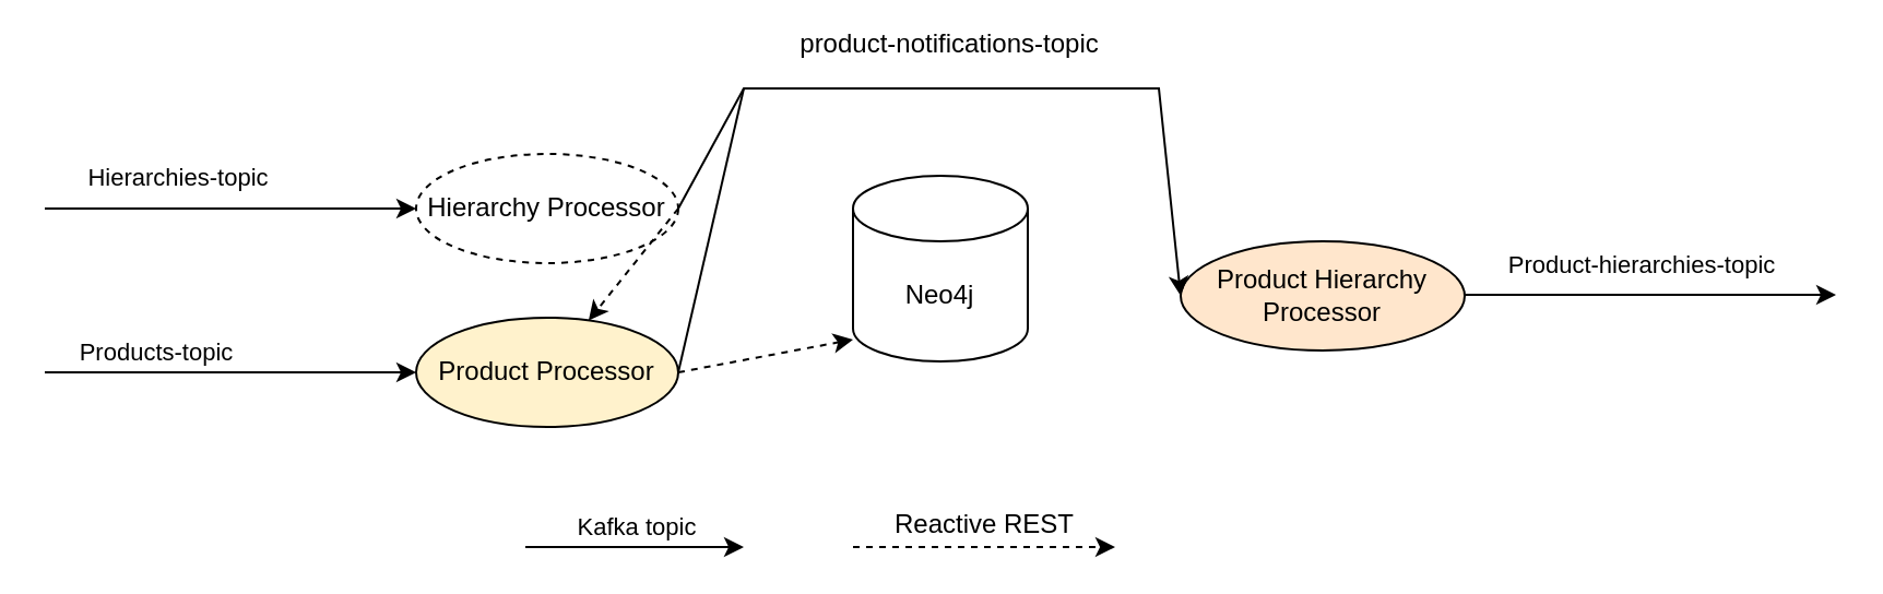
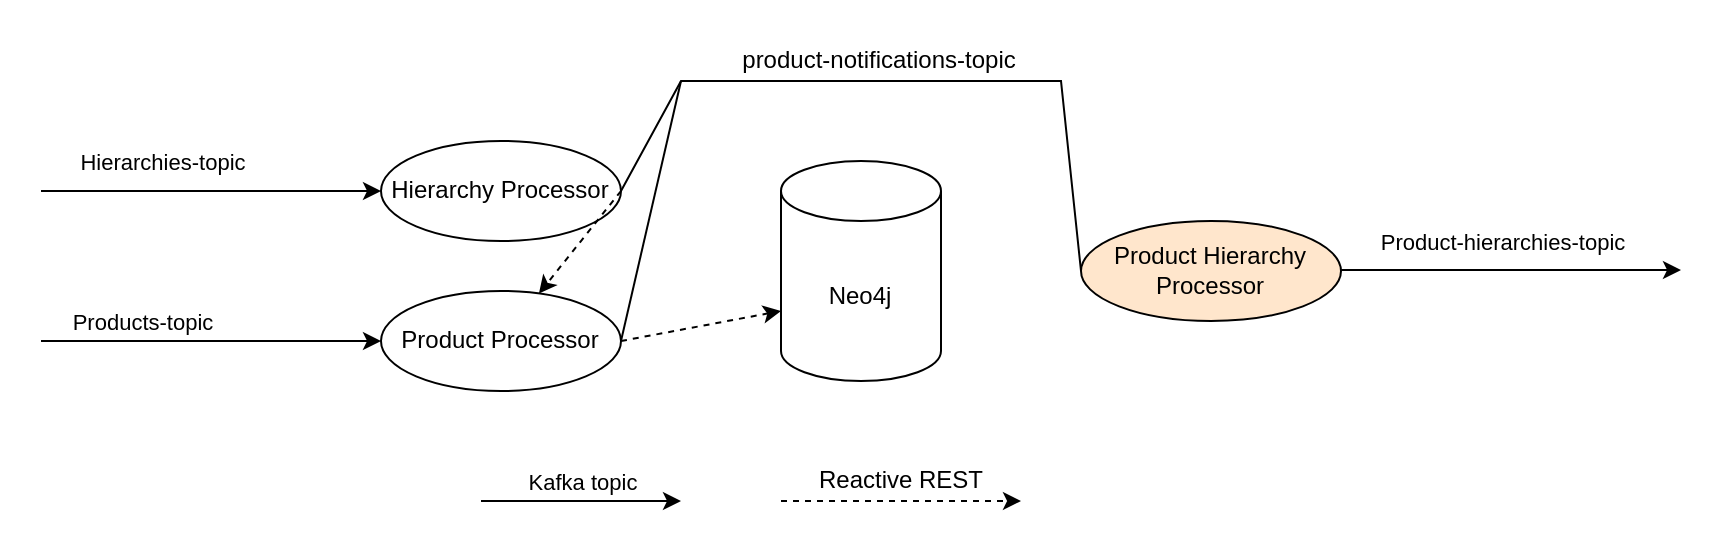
  <mxCell id="0" />
  <mxCell id="1" parent="0" />
- <mxCell id="2" value="Neo4j" style="shape=cylinder3;whiteSpace=wrap;html=1;boundedLbl=1;backgroundOutline=1;size=15;" parent="1" vertex="1"><mxGeometry x="390" y="80" width="80" height="85" as="geometry" /></mxCell>
- <mxCell id="3" value="&lt;span&gt;Product Processor&lt;/span&gt;" style="ellipse;whiteSpace=wrap;html=1;fillColor=#fff2cc;" parent="1" vertex="1"><mxGeometry x="190" y="145" width="120" height="50" as="geometry" /></mxCell>
- <mxCell id="4" value="&lt;span&gt;Hierarchy Processor&lt;/span&gt;" style="ellipse;whiteSpace=wrap;html=1;dashed=1;" parent="1" vertex="1"><mxGeometry x="190" y="70" width="120" height="50" as="geometry" /></mxCell>
+ <mxCell id="2" value="Neo4j" style="shape=cylinder3;whiteSpace=wrap;html=1;boundedLbl=1;backgroundOutline=1;size=15;" parent="1" vertex="1"><mxGeometry x="390" y="80" width="80" height="110" as="geometry" /></mxCell>
+ <mxCell id="3" value="&lt;span&gt;Product Processor&lt;/span&gt;" style="ellipse;whiteSpace=wrap;html=1;" parent="1" vertex="1"><mxGeometry x="190" y="145" width="120" height="50" as="geometry" /></mxCell>
+ <mxCell id="4" value="&lt;span&gt;Hierarchy Processor&lt;/span&gt;" style="ellipse;whiteSpace=wrap;html=1;" parent="1" vertex="1"><mxGeometry x="190" y="70" width="120" height="50" as="geometry" /></mxCell>
  <mxCell id="5" value="&lt;span&gt;Product Hierarchy Processor&lt;/span&gt;" style="ellipse;whiteSpace=wrap;html=1;fillColor=#ffe6cc;" parent="1" vertex="1"><mxGeometry x="540" y="110" width="130" height="50" as="geometry" /></mxCell>
  <mxCell id="6" value="" style="endArrow=classic;html=1;rounded=0;entryX=0;entryY=0.5;entryDx=0;entryDy=0;" parent="1" target="4" edge="1"><mxGeometry width="50" height="50" relative="1" as="geometry"><mxPoint x="20" y="95" as="sourcePoint" /><mxPoint x="80" y="40" as="targetPoint" /></mxGeometry></mxCell>
  <mxCell id="7" value="Hierarchies-topic" style="edgeLabel;html=1;align=center;verticalAlign=middle;resizable=0;points=[];" parent="6" vertex="1" connectable="0"><mxGeometry x="-0.34" relative="1" as="geometry"><mxPoint x="4" y="-15" as="offset" /></mxGeometry></mxCell>
  <mxCell id="8" value="" style="endArrow=classic;html=1;rounded=0;entryX=0;entryY=0.5;entryDx=0;entryDy=0;" parent="1" target="3" edge="1"><mxGeometry width="50" height="50" relative="1" as="geometry"><mxPoint x="20" y="170" as="sourcePoint" /><mxPoint x="80" y="160" as="targetPoint" /></mxGeometry></mxCell>
  <mxCell id="9" value="Products-topic" style="edgeLabel;html=1;align=center;verticalAlign=middle;resizable=0;points=[];" parent="8" vertex="1" connectable="0"><mxGeometry x="-0.409" y="1" relative="1" as="geometry"><mxPoint y="-9" as="offset" /></mxGeometry></mxCell>
- <mxCell id="10" value="" style="endArrow=classic;html=1;rounded=0;entryX=0;entryY=0.5;entryDx=0;entryDy=0;exitX=1;exitY=0.5;exitDx=0;exitDy=0;" parent="1" source="4" target="5" edge="1"><mxGeometry width="50" height="50" relative="1" as="geometry"><mxPoint x="330" y="80" as="sourcePoint" /><mxPoint x="390" y="-10" as="targetPoint" /><Array as="points"><mxPoint x="340" y="40" /><mxPoint x="530" y="40" /></Array></mxGeometry></mxCell>
+ <mxCell id="10" value="" style="endArrow=none;html=1;rounded=0;entryX=0;entryY=0.5;entryDx=0;entryDy=0;exitX=1;exitY=0.5;exitDx=0;exitDy=0;" parent="1" source="4" target="5" edge="1"><mxGeometry width="50" height="50" relative="1" as="geometry"><mxPoint x="330" y="80" as="sourcePoint" /><mxPoint x="390" y="-10" as="targetPoint" /><Array as="points"><mxPoint x="340" y="40" /><mxPoint x="530" y="40" /></Array></mxGeometry></mxCell>
  <mxCell id="11" value="" style="endArrow=none;html=1;rounded=0;" parent="1" edge="1"><mxGeometry width="50" height="50" relative="1" as="geometry"><mxPoint x="310" y="170" as="sourcePoint" /><mxPoint x="340" y="40" as="targetPoint" /></mxGeometry></mxCell>
- <mxCell id="12" value="product-notifications-topic" style="text;html=1;align=center;verticalAlign=middle;resizable=0;points=[];autosize=1;strokeColor=none;fillColor=none;" parent="1" vertex="1"><mxGeometry x="359" y="10" width="150" height="20" as="geometry" /></mxCell>
+ <mxCell id="12" value="product-notifications-topic" style="text;html=1;align=center;verticalAlign=middle;resizable=0;points=[];autosize=1;strokeColor=none;fillColor=none;" parent="1" vertex="1"><mxGeometry x="364" y="20" width="150" height="20" as="geometry" /></mxCell>
  <mxCell id="13" value="" style="endArrow=classic;html=1;rounded=0;dashed=1;entryX=0;entryY=0;entryDx=0;entryDy=75;entryPerimeter=0;" parent="1" target="2" edge="1"><mxGeometry width="50" height="50" relative="1" as="geometry"><mxPoint x="310" y="170" as="sourcePoint" /><mxPoint x="360" y="120" as="targetPoint" /></mxGeometry></mxCell>
  <mxCell id="14" value="" style="endArrow=classic;html=1;rounded=0;dashed=1;exitX=1;exitY=0.5;exitDx=0;exitDy=0;" parent="1" source="4" target="3" edge="1"><mxGeometry width="50" height="50" relative="1" as="geometry"><mxPoint x="320" y="180" as="sourcePoint" /><mxPoint x="400" y="145" as="targetPoint" /></mxGeometry></mxCell>
  <mxCell id="15" value="" style="endArrow=classic;html=1;rounded=0;dashed=1;" parent="1" edge="1"><mxGeometry width="50" height="50" relative="1" as="geometry"><mxPoint x="390" y="250" as="sourcePoint" /><mxPoint x="510" y="250" as="targetPoint" /></mxGeometry></mxCell>
  <mxCell id="16" value="" style="endArrow=classic;html=1;rounded=0;" parent="1" edge="1"><mxGeometry width="50" height="50" relative="1" as="geometry"><mxPoint x="240" y="250" as="sourcePoint" /><mxPoint x="340" y="250" as="targetPoint" /></mxGeometry></mxCell>
  <mxCell id="17" value="Kafka topic" style="edgeLabel;html=1;align=center;verticalAlign=middle;resizable=0;points=[];" parent="16" vertex="1" connectable="0"><mxGeometry x="-0.216" y="2" relative="1" as="geometry"><mxPoint x="11" y="-8" as="offset" /></mxGeometry></mxCell>
  <mxCell id="18" value="Reactive REST" style="text;html=1;align=center;verticalAlign=middle;resizable=0;points=[];autosize=1;strokeColor=none;fillColor=none;" parent="1" vertex="1"><mxGeometry x="400" y="230" width="100" height="20" as="geometry" /></mxCell>
  <mxCell id="19" value="" style="endArrow=classic;html=1;rounded=0;entryX=0;entryY=0.5;entryDx=0;entryDy=0;" edge="1" parent="1"><mxGeometry width="50" height="50" relative="1" as="geometry"><mxPoint x="670" y="134.5" as="sourcePoint" /><mxPoint x="840" y="134.5" as="targetPoint" /></mxGeometry></mxCell>
  <mxCell id="20" value="Product-hierarchies-topic" style="edgeLabel;html=1;align=center;verticalAlign=middle;resizable=0;points=[];" vertex="1" connectable="0" parent="19"><mxGeometry x="-0.34" relative="1" as="geometry"><mxPoint x="24" y="-14" as="offset" /></mxGeometry></mxCell>
